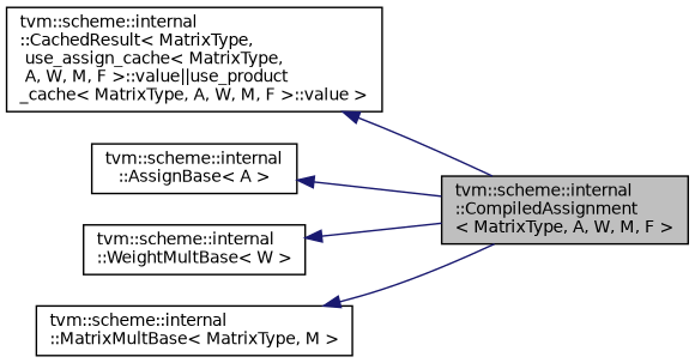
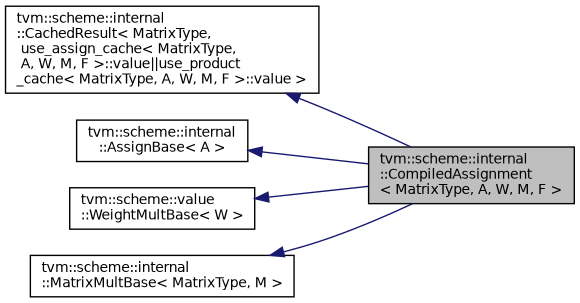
  digraph {
    rankdir=LR
    node [color=black fillcolor=white fontname=Helvetica fontsize=10 shape=record style=filled]
    edge [color=midnightblue dir=back fontname=Helvetica fontsize=10 labelfontname=Helvetica labelfontsize=10 style=solid]
    n1 [fillcolor=grey75 fontcolor=black height=0.2 label="tvm::scheme::internal\l::CompiledAssignment\l\< MatrixType, A, W, M, F \>" width=0.4]
    n2 [height=0.2 label="tvm::scheme::internal\l::CachedResult\< MatrixType,\l use_assign_cache\< MatrixType,\l A, W, M, F \>::value\|\|use_product\l_cache\< MatrixType, A, W, M, F \>::value \>" width=0.4]
    n3 [height=0.2 label="tvm::scheme::internal\l::AssignBase\< A \>" width=0.4]
-   n4 [height=0.2 label="tvm::scheme::internal\l::WeightMultBase\< W \>" width=0.4]
+   n4 [height=0.2 label="tvm::scheme::value\l::WeightMultBase\< W \>" width=0.4]
    n5 [height=0.2 label="tvm::scheme::internal\l::MatrixMultBase\< MatrixType, M \>" width=0.4]
    n2 -> n1
    n3 -> n1
    n4 -> n1
    n5 -> n1
  }
